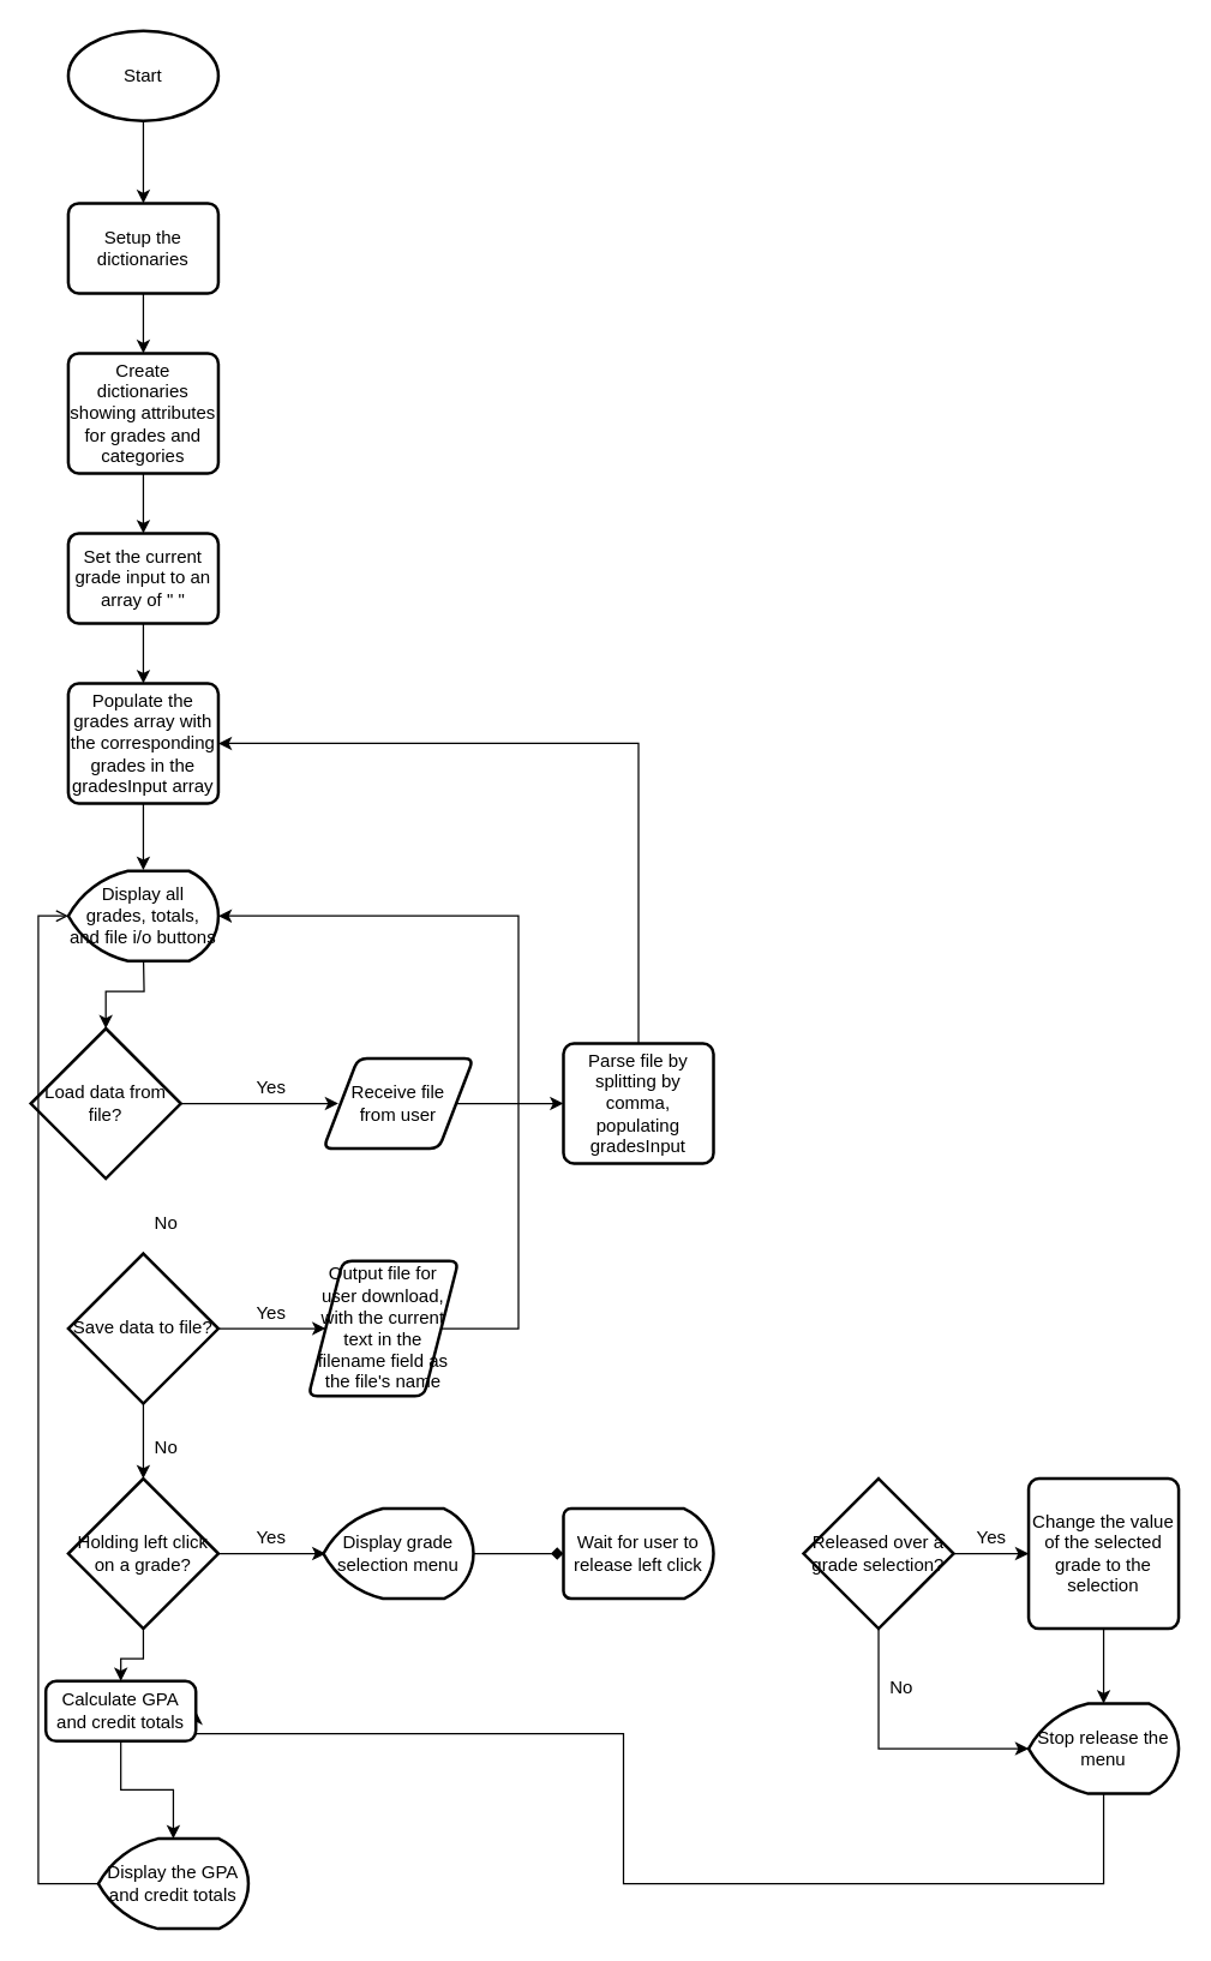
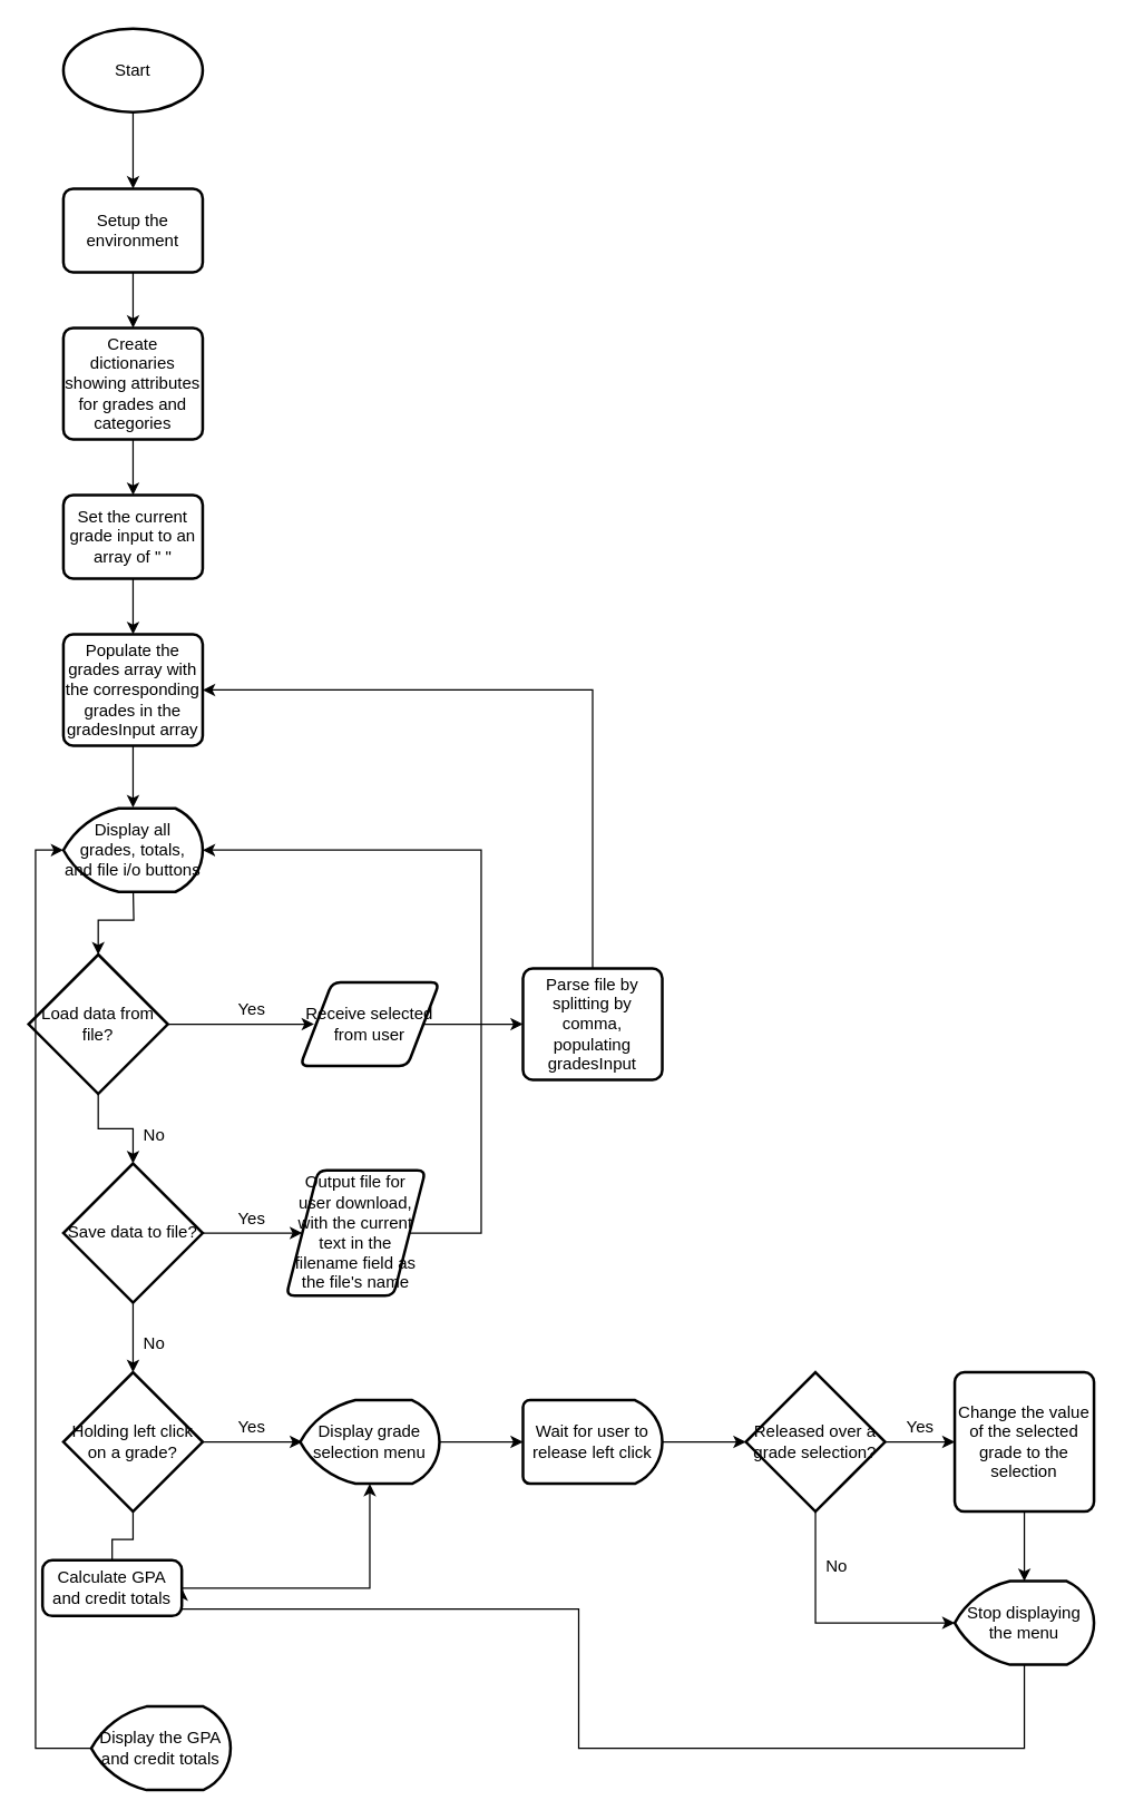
  <mxCell id="0" />
  <mxCell id="1" parent="0" />
  <mxCell id="2" value="Start" style="strokeWidth=2;html=1;shape=mxgraph.flowchart.start_1;whiteSpace=wrap;" vertex="1" parent="1"><mxGeometry x="45" y="20" width="100" height="60" as="geometry" /></mxCell>
  <mxCell id="3" value="" style="endArrow=classic;html=1;" edge="1" parent="1" source="2"><mxGeometry width="50" height="50" relative="1" as="geometry"><mxPoint x="95" y="145" as="sourcePoint" /><mxPoint x="95" y="135" as="targetPoint" /></mxGeometry></mxCell>
  <mxCell id="4" value="" style="edgeStyle=orthogonalEdgeStyle;rounded=0;orthogonalLoop=1;jettySize=auto;html=1;" edge="1" parent="1" source="5" target="7"><mxGeometry relative="1" as="geometry" /></mxCell>
- <mxCell id="5" value="Setup the dictionaries" style="rounded=1;whiteSpace=wrap;html=1;absoluteArcSize=1;arcSize=14;strokeWidth=2;" vertex="1" parent="1"><mxGeometry x="45" y="135" width="100" height="60" as="geometry" /></mxCell>
+ <mxCell id="5" value="Setup the environment" style="rounded=1;whiteSpace=wrap;html=1;absoluteArcSize=1;arcSize=14;strokeWidth=2;" vertex="1" parent="1"><mxGeometry x="45" y="135" width="100" height="60" as="geometry" /></mxCell>
  <mxCell id="6" value="" style="edgeStyle=orthogonalEdgeStyle;rounded=0;orthogonalLoop=1;jettySize=auto;html=1;" edge="1" parent="1" source="7" target="9"><mxGeometry relative="1" as="geometry" /></mxCell>
  <mxCell id="7" value="Create dictionaries showing attributes for grades and categories" style="rounded=1;whiteSpace=wrap;html=1;absoluteArcSize=1;arcSize=14;strokeWidth=2;" vertex="1" parent="1"><mxGeometry x="45" y="235" width="100" height="80" as="geometry" /></mxCell>
  <mxCell id="8" value="" style="edgeStyle=orthogonalEdgeStyle;rounded=0;orthogonalLoop=1;jettySize=auto;html=1;" edge="1" parent="1" source="9" target="11"><mxGeometry relative="1" as="geometry" /></mxCell>
  <mxCell id="9" value="Set the current grade input to an array of &quot; &quot;" style="rounded=1;whiteSpace=wrap;html=1;absoluteArcSize=1;arcSize=14;strokeWidth=2;" vertex="1" parent="1"><mxGeometry x="45" y="355" width="100" height="60" as="geometry" /></mxCell>
  <mxCell id="10" value="" style="edgeStyle=orthogonalEdgeStyle;rounded=0;orthogonalLoop=1;jettySize=auto;html=1;" edge="1" parent="1" source="11"><mxGeometry relative="1" as="geometry"><mxPoint x="95" y="579.5" as="targetPoint" /></mxGeometry></mxCell>
  <mxCell id="11" value="Populate the grades array with the corresponding grades in the gradesInput array" style="rounded=1;whiteSpace=wrap;html=1;absoluteArcSize=1;arcSize=14;strokeWidth=2;" vertex="1" parent="1"><mxGeometry x="45" y="455" width="100" height="80" as="geometry" /></mxCell>
  <mxCell id="12" value="" style="edgeStyle=orthogonalEdgeStyle;rounded=0;orthogonalLoop=1;jettySize=auto;html=1;" edge="1" parent="1" target="15"><mxGeometry relative="1" as="geometry"><mxPoint x="95" y="634.5" as="sourcePoint" /></mxGeometry></mxCell>
  <mxCell id="13" value="" style="edgeStyle=orthogonalEdgeStyle;rounded=0;orthogonalLoop=1;jettySize=auto;html=1;" edge="1" parent="1" source="15"><mxGeometry relative="1" as="geometry"><mxPoint x="225" y="735" as="targetPoint" /></mxGeometry></mxCell>
+ <mxCell id="14" value="" style="edgeStyle=orthogonalEdgeStyle;rounded=0;orthogonalLoop=1;jettySize=auto;html=1;" edge="1" parent="1" source="15" target="17"><mxGeometry relative="1" as="geometry" /></mxCell>
  <mxCell id="15" value="Load data from file?" style="strokeWidth=2;html=1;shape=mxgraph.flowchart.decision;whiteSpace=wrap;" vertex="1" parent="1"><mxGeometry x="20" y="685" width="100" height="100" as="geometry" /></mxCell>
  <mxCell id="16" style="edgeStyle=orthogonalEdgeStyle;rounded=0;orthogonalLoop=1;jettySize=auto;html=1;entryX=0;entryY=0.5;entryDx=0;entryDy=0;" edge="1" parent="1" source="17" target="25"><mxGeometry relative="1" as="geometry" /></mxCell>
  <mxCell id="17" value="Save data to file?" style="strokeWidth=2;html=1;shape=mxgraph.flowchart.decision;whiteSpace=wrap;" vertex="1" parent="1"><mxGeometry x="45" y="835" width="100" height="100" as="geometry" /></mxCell>
  <mxCell id="18" value="Yes" style="text;html=1;align=center;verticalAlign=middle;resizable=0;points=[];autosize=1;" vertex="1" parent="1"><mxGeometry x="165" y="715" width="30" height="20" as="geometry" /></mxCell>
  <mxCell id="19" value="" style="edgeStyle=orthogonalEdgeStyle;rounded=0;orthogonalLoop=1;jettySize=auto;html=1;" edge="1" parent="1" source="20"><mxGeometry relative="1" as="geometry"><mxPoint x="375" y="735" as="targetPoint" /></mxGeometry></mxCell>
- <mxCell id="20" value="Receive file &lt;br&gt;from user" style="shape=parallelogram;html=1;strokeWidth=2;perimeter=parallelogramPerimeter;whiteSpace=wrap;rounded=1;arcSize=12;size=0.23;" vertex="1" parent="1"><mxGeometry x="215" y="705" width="100" height="60" as="geometry" /></mxCell>
+ <mxCell id="20" value="Receive selected &lt;br&gt;from user" style="shape=parallelogram;html=1;strokeWidth=2;perimeter=parallelogramPerimeter;whiteSpace=wrap;rounded=1;arcSize=12;size=0.23;" vertex="1" parent="1"><mxGeometry x="215" y="705" width="100" height="60" as="geometry" /></mxCell>
  <mxCell id="21" value="" style="edgeStyle=orthogonalEdgeStyle;rounded=0;orthogonalLoop=1;jettySize=auto;html=1;entryX=1;entryY=0.5;entryDx=0;entryDy=0;" edge="1" parent="1" source="22" target="11"><mxGeometry relative="1" as="geometry"><mxPoint x="425" y="505" as="targetPoint" /><Array as="points"><mxPoint x="425" y="495" /></Array></mxGeometry></mxCell>
  <mxCell id="22" value="Parse file by splitting by comma, populating gradesInput" style="rounded=1;whiteSpace=wrap;html=1;absoluteArcSize=1;arcSize=14;strokeWidth=2;" vertex="1" parent="1"><mxGeometry x="375" y="695" width="100" height="80" as="geometry" /></mxCell>
  <mxCell id="23" value="No" style="text;html=1;align=center;verticalAlign=middle;resizable=0;points=[];autosize=1;" vertex="1" parent="1"><mxGeometry x="95" y="805" width="30" height="20" as="geometry" /></mxCell>
  <mxCell id="24" style="edgeStyle=orthogonalEdgeStyle;rounded=0;orthogonalLoop=1;jettySize=auto;html=1;entryX=1;entryY=0.5;entryDx=0;entryDy=0;entryPerimeter=0;" edge="1" parent="1" source="25" target="37"><mxGeometry relative="1" as="geometry"><Array as="points"><mxPoint x="345" y="885" /><mxPoint x="345" y="610" /></Array></mxGeometry></mxCell>
  <mxCell id="25" value="Output file for user download, with the current text in the filename field as the file's name" style="shape=parallelogram;html=1;strokeWidth=2;perimeter=parallelogramPerimeter;whiteSpace=wrap;rounded=1;arcSize=12;size=0.23;" vertex="1" parent="1"><mxGeometry x="205" y="840" width="100" height="90" as="geometry" /></mxCell>
  <mxCell id="26" value="Yes" style="text;html=1;align=center;verticalAlign=middle;resizable=0;points=[];autosize=1;" vertex="1" parent="1"><mxGeometry x="165" y="865" width="30" height="20" as="geometry" /></mxCell>
  <mxCell id="27" value="" style="edgeStyle=orthogonalEdgeStyle;rounded=0;orthogonalLoop=1;jettySize=auto;html=1;" edge="1" parent="1"><mxGeometry relative="1" as="geometry"><mxPoint x="95" y="935" as="sourcePoint" /><mxPoint x="95" y="985" as="targetPoint" /></mxGeometry></mxCell>
  <mxCell id="28" value="No" style="text;html=1;align=center;verticalAlign=middle;resizable=0;points=[];autosize=1;" vertex="1" parent="1"><mxGeometry x="95" y="955" width="30" height="20" as="geometry" /></mxCell>
- <mxCell id="29" style="edgeStyle=orthogonalEdgeStyle;rounded=0;orthogonalLoop=1;jettySize=auto;html=1;entryX=0.5;entryY=0;entryDx=0;entryDy=0;" edge="1" parent="1" source="30" target="48"><mxGeometry relative="1" as="geometry" /></mxCell>
+ <mxCell id="29" style="edgeStyle=orthogonalEdgeStyle;rounded=0;orthogonalLoop=1;jettySize=auto;html=1;entryX=0.5;entryY=0;entryDx=0;entryDy=0;endArrow=none;" edge="1" parent="1" source="30" target="48"><mxGeometry relative="1" as="geometry" /></mxCell>
  <mxCell id="30" value="Holding left click on a grade?" style="strokeWidth=2;html=1;shape=mxgraph.flowchart.decision;whiteSpace=wrap;" vertex="1" parent="1"><mxGeometry x="45" y="985" width="100" height="100" as="geometry" /></mxCell>
  <mxCell id="31" style="edgeStyle=orthogonalEdgeStyle;rounded=0;orthogonalLoop=1;jettySize=auto;html=1;entryX=0;entryY=0.5;entryDx=0;entryDy=0;" edge="1" parent="1"><mxGeometry relative="1" as="geometry"><mxPoint x="145" y="1035" as="sourcePoint" /><mxPoint x="216.5" y="1035" as="targetPoint" /></mxGeometry></mxCell>
  <mxCell id="32" value="Yes" style="text;html=1;align=center;verticalAlign=middle;resizable=0;points=[];autosize=1;" vertex="1" parent="1"><mxGeometry x="165" y="1015" width="30" height="20" as="geometry" /></mxCell>
+ <mxCell id="33" style="edgeStyle=orthogonalEdgeStyle;rounded=0;orthogonalLoop=1;jettySize=auto;html=1;entryX=0;entryY=0.5;entryDx=0;entryDy=0;entryPerimeter=0;" edge="1" parent="1" source="34" target="36"><mxGeometry relative="1" as="geometry" /></mxCell>
  <mxCell id="34" value="Wait for user to release left click" style="strokeWidth=2;html=1;shape=mxgraph.flowchart.delay;whiteSpace=wrap;" vertex="1" parent="1"><mxGeometry x="375" y="1005" width="100" height="60" as="geometry" /></mxCell>
  <mxCell id="35" style="edgeStyle=orthogonalEdgeStyle;rounded=0;orthogonalLoop=1;jettySize=auto;html=1;entryX=0;entryY=0.5;entryDx=0;entryDy=0;" edge="1" parent="1" source="36" target="40"><mxGeometry relative="1" as="geometry" /></mxCell>
  <mxCell id="36" value="Released over a grade selection?" style="strokeWidth=2;html=1;shape=mxgraph.flowchart.decision;whiteSpace=wrap;" vertex="1" parent="1"><mxGeometry x="535" y="985" width="100" height="100" as="geometry" /></mxCell>
  <mxCell id="37" value="&lt;span&gt;Display all grades, totals, and file i/o buttons&lt;/span&gt;" style="strokeWidth=2;html=1;shape=mxgraph.flowchart.display;whiteSpace=wrap;" vertex="1" parent="1"><mxGeometry x="45" y="580" width="100" height="60" as="geometry" /></mxCell>
- <mxCell id="38" style="edgeStyle=orthogonalEdgeStyle;rounded=0;orthogonalLoop=1;jettySize=auto;html=1;entryX=0;entryY=0.5;entryDx=0;entryDy=0;entryPerimeter=0;endArrow=diamond;" edge="1" parent="1" source="39" target="34"><mxGeometry relative="1" as="geometry" /></mxCell>
+ <mxCell id="38" style="edgeStyle=orthogonalEdgeStyle;rounded=0;orthogonalLoop=1;jettySize=auto;html=1;entryX=0;entryY=0.5;entryDx=0;entryDy=0;entryPerimeter=0;" edge="1" parent="1" source="39" target="34"><mxGeometry relative="1" as="geometry" /></mxCell>
  <mxCell id="39" value="Display grade selection menu" style="strokeWidth=2;html=1;shape=mxgraph.flowchart.display;whiteSpace=wrap;" vertex="1" parent="1"><mxGeometry x="215" y="1005" width="100" height="60" as="geometry" /></mxCell>
  <mxCell id="40" value="Change the value of the selected grade to the selection" style="rounded=1;whiteSpace=wrap;html=1;absoluteArcSize=1;arcSize=14;strokeWidth=2;" vertex="1" parent="1"><mxGeometry x="685" y="985" width="100" height="100" as="geometry" /></mxCell>
  <mxCell id="41" value="Yes" style="text;html=1;align=center;verticalAlign=middle;resizable=0;points=[];autosize=1;" vertex="1" parent="1"><mxGeometry x="645" y="1015" width="30" height="20" as="geometry" /></mxCell>
  <mxCell id="42" value="" style="edgeStyle=orthogonalEdgeStyle;rounded=0;orthogonalLoop=1;jettySize=auto;html=1;entryX=0;entryY=0.5;entryDx=0;entryDy=0;entryPerimeter=0;" edge="1" parent="1" target="46"><mxGeometry relative="1" as="geometry"><mxPoint x="585" y="1085" as="sourcePoint" /><mxPoint x="585" y="1165" as="targetPoint" /><Array as="points"><mxPoint x="585" y="1165" /></Array></mxGeometry></mxCell>
  <mxCell id="43" value="No" style="text;html=1;align=center;verticalAlign=middle;resizable=0;points=[];autosize=1;" vertex="1" parent="1"><mxGeometry x="585" y="1115" width="30" height="20" as="geometry" /></mxCell>
  <mxCell id="44" value="" style="edgeStyle=orthogonalEdgeStyle;rounded=0;orthogonalLoop=1;jettySize=auto;html=1;" edge="1" parent="1"><mxGeometry relative="1" as="geometry"><mxPoint x="735" y="1085" as="sourcePoint" /><mxPoint x="735" y="1135" as="targetPoint" /></mxGeometry></mxCell>
  <mxCell id="45" style="edgeStyle=orthogonalEdgeStyle;rounded=0;orthogonalLoop=1;jettySize=auto;html=1;entryX=1;entryY=0.5;entryDx=0;entryDy=0;" edge="1" parent="1" source="46" target="48"><mxGeometry relative="1" as="geometry"><Array as="points"><mxPoint x="735" y="1255" /><mxPoint x="415" y="1255" /><mxPoint x="415" y="1155" /></Array></mxGeometry></mxCell>
- <mxCell id="46" value="Stop release the menu" style="strokeWidth=2;html=1;shape=mxgraph.flowchart.display;whiteSpace=wrap;" vertex="1" parent="1"><mxGeometry x="685" y="1135" width="100" height="60" as="geometry" /></mxCell>
- <mxCell id="47" style="edgeStyle=orthogonalEdgeStyle;rounded=0;orthogonalLoop=1;jettySize=auto;html=1;entryX=0.5;entryY=0;entryDx=0;entryDy=0;entryPerimeter=0;" edge="1" parent="1" source="48" target="50"><mxGeometry relative="1" as="geometry" /></mxCell>
+ <mxCell id="46" value="Stop displaying the menu" style="strokeWidth=2;html=1;shape=mxgraph.flowchart.display;whiteSpace=wrap;" vertex="1" parent="1"><mxGeometry x="685" y="1135" width="100" height="60" as="geometry" /></mxCell>
+ <mxCell id="47" style="edgeStyle=orthogonalEdgeStyle;rounded=0;orthogonalLoop=1;jettySize=auto;html=1;" edge="1" parent="1" source="48" target="39"><mxGeometry relative="1" as="geometry" /></mxCell>
  <mxCell id="48" value="Calculate GPA and credit totals" style="rounded=1;whiteSpace=wrap;html=1;absoluteArcSize=1;arcSize=14;strokeWidth=2;" vertex="1" parent="1"><mxGeometry x="30" y="1120" width="100" height="40" as="geometry" /></mxCell>
- <mxCell id="49" style="edgeStyle=orthogonalEdgeStyle;rounded=0;orthogonalLoop=1;jettySize=auto;html=1;entryX=0;entryY=0.5;entryDx=0;entryDy=0;entryPerimeter=0;endArrow=open;" edge="1" parent="1" source="50" target="37"><mxGeometry relative="1" as="geometry"><Array as="points"><mxPoint x="25" y="1255" /><mxPoint x="25" y="610" /></Array></mxGeometry></mxCell>
+ <mxCell id="49" style="edgeStyle=orthogonalEdgeStyle;rounded=0;orthogonalLoop=1;jettySize=auto;html=1;entryX=0;entryY=0.5;entryDx=0;entryDy=0;entryPerimeter=0;" edge="1" parent="1" source="50" target="37"><mxGeometry relative="1" as="geometry"><Array as="points"><mxPoint x="25" y="1255" /><mxPoint x="25" y="610" /></Array></mxGeometry></mxCell>
  <mxCell id="50" value="Display the GPA and credit totals" style="strokeWidth=2;html=1;shape=mxgraph.flowchart.display;whiteSpace=wrap;" vertex="1" parent="1"><mxGeometry x="65" y="1225" width="100" height="60" as="geometry" /></mxCell>
